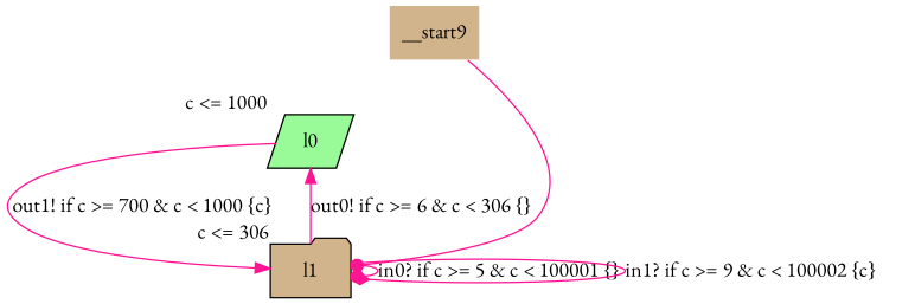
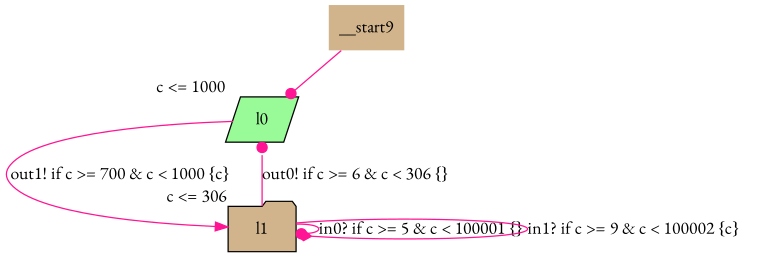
  digraph {
    fontname="EB Garamond"
    node [fillcolor=tan fontname="EB Garamond" style=filled margin=0]
    edge [arrowhead=dot color=deeppink fontname="EB Garamond"]
    n1 [label=__start9 shape=none margin=""]
    n2 [fillcolor=palegreen label=l0 shape=parallelogram xlabel="c <= 1000"]
    n3 [label=l1 shape=folder xlabel="c <= 306"]
-   n1 -> n3
+   n1 -> n2
    n2 -> n3 [arrowhead=normal label="out1! if c >= 700 & c < 1000 {c} "]
-   n3 -> n2 [arrowhead=normal label="out0! if c >= 6 & c < 306 {} "]
+   n3 -> n2 [label="out0! if c >= 6 & c < 306 {} "]
    n3 -> n3 [label="in0? if c >= 5 & c < 100001 {} "]
    n3 -> n3 [arrowhead=diamond label="in1? if c >= 9 & c < 100002 {c} "]
  }
